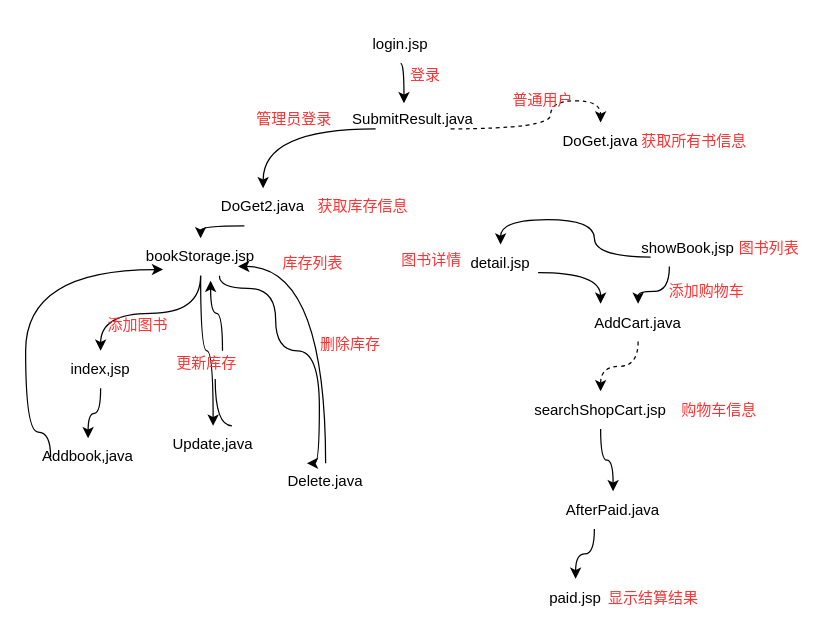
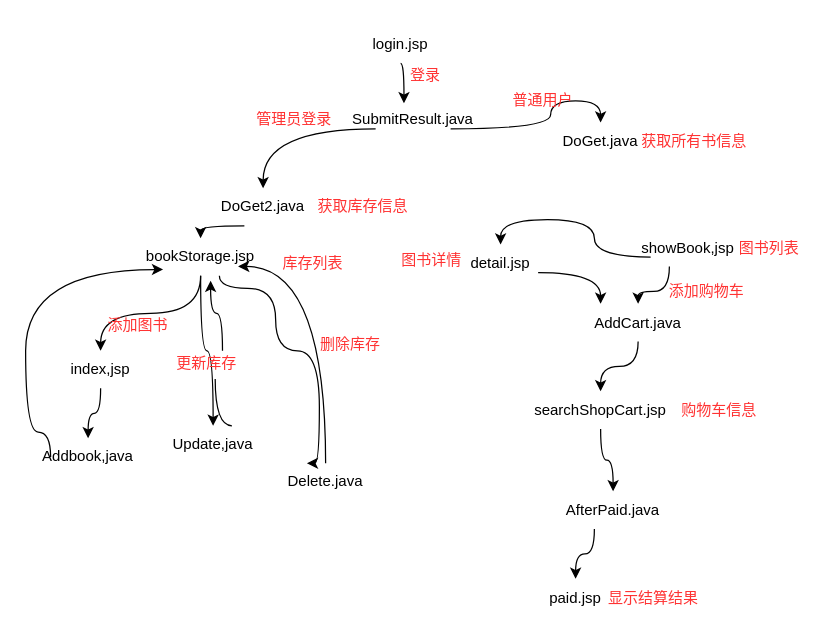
  <mxCell id="0" />
  <mxCell id="1" parent="0" />
  <mxCell id="2" style="edgeStyle=orthogonalEdgeStyle;curved=1;rounded=0;orthogonalLoop=1;jettySize=auto;html=1;exitX=0.5;exitY=1;exitDx=0;exitDy=0;entryX=0.378;entryY=0.067;entryDx=0;entryDy=0;entryPerimeter=0;" edge="1" parent="1" source="3" target="6"><mxGeometry relative="1" as="geometry" /></mxCell>
  <mxCell id="3" value="login.jsp" style="text;html=1;strokeColor=none;fillColor=none;align=center;verticalAlign=middle;whiteSpace=wrap;rounded=0;" vertex="1" parent="1"><mxGeometry x="290" y="20" width="60" height="30" as="geometry" /></mxCell>
  <mxCell id="4" style="edgeStyle=orthogonalEdgeStyle;curved=1;rounded=0;orthogonalLoop=1;jettySize=auto;html=1;exitX=0;exitY=0.75;exitDx=0;exitDy=0;entryX=0.5;entryY=0;entryDx=0;entryDy=0;" edge="1" parent="1" source="6" target="8"><mxGeometry relative="1" as="geometry" /></mxCell>
- <mxCell id="5" style="edgeStyle=orthogonalEdgeStyle;curved=1;rounded=0;orthogonalLoop=1;jettySize=auto;html=1;exitX=1;exitY=0.75;exitDx=0;exitDy=0;entryX=0.5;entryY=0;entryDx=0;entryDy=0;dashed=1;" edge="1" parent="1" source="6" target="9"><mxGeometry relative="1" as="geometry"><mxPoint x="510" y="80" as="targetPoint" /><Array as="points"><mxPoint x="440" y="103" /><mxPoint x="440" y="80" /><mxPoint x="480" y="80" /></Array></mxGeometry></mxCell>
+ <mxCell id="5" style="edgeStyle=orthogonalEdgeStyle;curved=1;rounded=0;orthogonalLoop=1;jettySize=auto;html=1;exitX=1;exitY=0.75;exitDx=0;exitDy=0;entryX=0.5;entryY=0;entryDx=0;entryDy=0;" edge="1" parent="1" source="6" target="9"><mxGeometry relative="1" as="geometry"><mxPoint x="510" y="80" as="targetPoint" /><Array as="points"><mxPoint x="440" y="103" /><mxPoint x="440" y="80" /><mxPoint x="480" y="80" /></Array></mxGeometry></mxCell>
  <mxCell id="6" value="SubmitResult.java" style="text;html=1;strokeColor=none;fillColor=none;align=center;verticalAlign=middle;whiteSpace=wrap;rounded=0;" vertex="1" parent="1"><mxGeometry x="300" y="80" width="60" height="30" as="geometry" /></mxCell>
  <mxCell id="7" style="edgeStyle=orthogonalEdgeStyle;curved=1;rounded=0;orthogonalLoop=1;jettySize=auto;html=1;exitX=0.25;exitY=1;exitDx=0;exitDy=0;entryX=0.5;entryY=0;entryDx=0;entryDy=0;" edge="1" parent="1" source="8" target="13"><mxGeometry relative="1" as="geometry" /></mxCell>
  <mxCell id="8" value="DoGet2.java" style="text;html=1;strokeColor=none;fillColor=none;align=center;verticalAlign=middle;whiteSpace=wrap;rounded=0;" vertex="1" parent="1"><mxGeometry x="180" y="150" width="60" height="30" as="geometry" /></mxCell>
  <mxCell id="9" value="DoGet.java" style="text;html=1;strokeColor=none;fillColor=none;align=center;verticalAlign=middle;whiteSpace=wrap;rounded=0;" vertex="1" parent="1"><mxGeometry x="450" y="97.5" width="60" height="30" as="geometry" /></mxCell>
  <mxCell id="10" style="edgeStyle=orthogonalEdgeStyle;curved=1;rounded=0;orthogonalLoop=1;jettySize=auto;html=1;exitX=0.5;exitY=1;exitDx=0;exitDy=0;entryX=0.5;entryY=0;entryDx=0;entryDy=0;" edge="1" parent="1" source="13" target="15"><mxGeometry relative="1" as="geometry" /></mxCell>
  <mxCell id="11" style="edgeStyle=orthogonalEdgeStyle;curved=1;rounded=0;orthogonalLoop=1;jettySize=auto;html=1;exitX=0.5;exitY=1;exitDx=0;exitDy=0;entryX=0.5;entryY=0;entryDx=0;entryDy=0;" edge="1" parent="1" source="13" target="17"><mxGeometry relative="1" as="geometry" /></mxCell>
  <mxCell id="12" style="edgeStyle=orthogonalEdgeStyle;curved=1;rounded=0;orthogonalLoop=1;jettySize=auto;html=1;exitX=0.75;exitY=1;exitDx=0;exitDy=0;entryX=0.25;entryY=0;entryDx=0;entryDy=0;" edge="1" parent="1" source="13" target="19"><mxGeometry relative="1" as="geometry"><Array as="points"><mxPoint x="220" y="230" /><mxPoint x="220" y="280" /><mxPoint x="255" y="280" /></Array></mxGeometry></mxCell>
  <mxCell id="13" value="bookStorage.jsp" style="text;html=1;strokeColor=none;fillColor=none;align=center;verticalAlign=middle;whiteSpace=wrap;rounded=0;" vertex="1" parent="1"><mxGeometry x="130" y="190" width="60" height="30" as="geometry" /></mxCell>
  <mxCell id="14" style="edgeStyle=orthogonalEdgeStyle;curved=1;rounded=0;orthogonalLoop=1;jettySize=auto;html=1;exitX=0.5;exitY=1;exitDx=0;exitDy=0;" edge="1" parent="1" source="15" target="21"><mxGeometry relative="1" as="geometry" /></mxCell>
  <mxCell id="15" value="index,jsp" style="text;html=1;strokeColor=none;fillColor=none;align=center;verticalAlign=middle;whiteSpace=wrap;rounded=0;" vertex="1" parent="1"><mxGeometry x="50" y="280" width="60" height="30" as="geometry" /></mxCell>
  <mxCell id="16" style="edgeStyle=orthogonalEdgeStyle;curved=1;rounded=0;orthogonalLoop=1;jettySize=auto;html=1;exitX=0.75;exitY=0;exitDx=0;exitDy=0;entryX=0.633;entryY=1.133;entryDx=0;entryDy=0;entryPerimeter=0;startArrow=none;" edge="1" parent="1" source="45" target="13"><mxGeometry relative="1" as="geometry" /></mxCell>
  <mxCell id="17" value="Update,java" style="text;html=1;strokeColor=none;fillColor=none;align=center;verticalAlign=middle;whiteSpace=wrap;rounded=0;" vertex="1" parent="1"><mxGeometry x="140" y="340" width="60" height="30" as="geometry" /></mxCell>
  <mxCell id="18" style="edgeStyle=orthogonalEdgeStyle;curved=1;rounded=0;orthogonalLoop=1;jettySize=auto;html=1;exitX=0.5;exitY=0;exitDx=0;exitDy=0;entryX=1;entryY=0.75;entryDx=0;entryDy=0;" edge="1" parent="1" source="19" target="13"><mxGeometry relative="1" as="geometry" /></mxCell>
  <mxCell id="19" value="Delete.java" style="text;html=1;strokeColor=none;fillColor=none;align=center;verticalAlign=middle;whiteSpace=wrap;rounded=0;" vertex="1" parent="1"><mxGeometry x="230" y="370" width="60" height="30" as="geometry" /></mxCell>
  <mxCell id="20" style="edgeStyle=orthogonalEdgeStyle;curved=1;rounded=0;orthogonalLoop=1;jettySize=auto;html=1;exitX=0;exitY=0.5;exitDx=0;exitDy=0;" edge="1" parent="1" source="21" target="13"><mxGeometry relative="1" as="geometry"><Array as="points"><mxPoint y="345" x="20" /><mxPoint y="215" x="20" /></Array></mxGeometry></mxCell>
  <mxCell id="21" value="Addbook,java" style="text;html=1;strokeColor=none;fillColor=none;align=center;verticalAlign=middle;whiteSpace=wrap;rounded=0;" vertex="1" parent="1"><mxGeometry x="40" y="350" width="60" height="30" as="geometry" /></mxCell>
  <mxCell id="22" style="edgeStyle=orthogonalEdgeStyle;curved=1;rounded=0;orthogonalLoop=1;jettySize=auto;html=1;exitX=0;exitY=0.75;exitDx=0;exitDy=0;entryX=0.5;entryY=0;entryDx=0;entryDy=0;" edge="1" parent="1" source="24" target="26"><mxGeometry relative="1" as="geometry" /></mxCell>
  <mxCell id="23" style="edgeStyle=orthogonalEdgeStyle;curved=1;rounded=0;orthogonalLoop=1;jettySize=auto;html=1;exitX=0.25;exitY=1;exitDx=0;exitDy=0;" edge="1" parent="1" source="24" target="28"><mxGeometry relative="1" as="geometry" /></mxCell>
  <mxCell id="24" value="showBook,jsp" style="text;html=1;strokeColor=none;fillColor=none;align=center;verticalAlign=middle;whiteSpace=wrap;rounded=0;" vertex="1" parent="1"><mxGeometry x="520" y="182.5" width="60" height="30" as="geometry" /></mxCell>
  <mxCell id="25" style="edgeStyle=orthogonalEdgeStyle;curved=1;rounded=0;orthogonalLoop=1;jettySize=auto;html=1;exitX=1;exitY=0.75;exitDx=0;exitDy=0;entryX=0;entryY=0;entryDx=0;entryDy=0;fontColor=#FF3333;" edge="1" parent="1" source="26" target="28"><mxGeometry relative="1" as="geometry" /></mxCell>
  <mxCell id="26" value="detail.jsp" style="text;html=1;strokeColor=none;fillColor=none;align=center;verticalAlign=middle;whiteSpace=wrap;rounded=0;" vertex="1" parent="1"><mxGeometry x="370" y="195" width="60" height="30" as="geometry" /></mxCell>
- <mxCell id="27" style="edgeStyle=orthogonalEdgeStyle;curved=1;rounded=0;orthogonalLoop=1;jettySize=auto;html=1;exitX=0.5;exitY=1;exitDx=0;exitDy=0;dashed=1;" edge="1" parent="1" source="28" target="30"><mxGeometry relative="1" as="geometry" /></mxCell>
+ <mxCell id="27" style="edgeStyle=orthogonalEdgeStyle;curved=1;rounded=0;orthogonalLoop=1;jettySize=auto;html=1;exitX=0.5;exitY=1;exitDx=0;exitDy=0;" edge="1" parent="1" source="28" target="30"><mxGeometry relative="1" as="geometry" /></mxCell>
  <mxCell id="28" value="AddCart.java" style="text;html=1;strokeColor=none;fillColor=none;align=center;verticalAlign=middle;whiteSpace=wrap;rounded=0;" vertex="1" parent="1"><mxGeometry x="480" y="242.5" width="60" height="30" as="geometry" /></mxCell>
  <mxCell id="29" style="edgeStyle=orthogonalEdgeStyle;curved=1;rounded=0;orthogonalLoop=1;jettySize=auto;html=1;exitX=0.5;exitY=1;exitDx=0;exitDy=0;entryX=0.5;entryY=0;entryDx=0;entryDy=0;" edge="1" parent="1" source="30" target="32"><mxGeometry relative="1" as="geometry" /></mxCell>
  <mxCell id="30" value="searchShopCart.jsp" style="text;html=1;strokeColor=none;fillColor=none;align=center;verticalAlign=middle;whiteSpace=wrap;rounded=0;" vertex="1" parent="1"><mxGeometry x="440" y="312.5" width="80" height="30" as="geometry" /></mxCell>
  <mxCell id="31" style="edgeStyle=orthogonalEdgeStyle;curved=1;rounded=0;orthogonalLoop=1;jettySize=auto;html=1;exitX=0.25;exitY=1;exitDx=0;exitDy=0;" edge="1" parent="1" source="32" target="33"><mxGeometry relative="1" as="geometry" /></mxCell>
  <mxCell id="32" value="AfterPaid.java" style="text;html=1;strokeColor=none;fillColor=none;align=center;verticalAlign=middle;whiteSpace=wrap;rounded=0;" vertex="1" parent="1"><mxGeometry x="460" y="392.5" width="60" height="30" as="geometry" /></mxCell>
  <mxCell id="33" value="paid.jsp" style="text;html=1;strokeColor=none;fillColor=none;align=center;verticalAlign=middle;whiteSpace=wrap;rounded=0;" vertex="1" parent="1"><mxGeometry x="430" y="462.5" width="60" height="30" as="geometry" /></mxCell>
  <mxCell id="34" value="登录" style="text;html=1;strokeColor=none;fillColor=none;align=center;verticalAlign=middle;whiteSpace=wrap;rounded=0;fontColor=#FF3333;" vertex="1" parent="1"><mxGeometry x="310" y="50" width="60" height="20" as="geometry" /></mxCell>
  <mxCell id="35" value="管理员登录" style="text;html=1;strokeColor=none;fillColor=none;align=center;verticalAlign=middle;whiteSpace=wrap;rounded=0;fontColor=#FF3333;" vertex="1" parent="1"><mxGeometry x="200" y="85" width="70" height="20" as="geometry" /></mxCell>
  <mxCell id="36" value="普通用户" style="text;html=1;strokeColor=none;fillColor=none;align=center;verticalAlign=middle;whiteSpace=wrap;rounded=0;fontColor=#FF3333;" vertex="1" parent="1"><mxGeometry x="399" y="70" width="70" height="20" as="geometry" /></mxCell>
  <mxCell id="37" value="获取所有书信息" style="text;html=1;strokeColor=none;fillColor=none;align=center;verticalAlign=middle;whiteSpace=wrap;rounded=0;fontColor=#FF3333;" vertex="1" parent="1"><mxGeometry x="510" y="97.5" width="90" height="30" as="geometry" /></mxCell>
  <mxCell id="38" value="图书列表" style="text;html=1;strokeColor=none;fillColor=none;align=center;verticalAlign=middle;whiteSpace=wrap;rounded=0;fontColor=#FF3333;" vertex="1" parent="1"><mxGeometry x="580" y="182.5" width="70" height="30" as="geometry" /></mxCell>
  <mxCell id="39" value="图书详情" style="text;html=1;strokeColor=none;fillColor=none;align=center;verticalAlign=middle;whiteSpace=wrap;rounded=0;fontColor=#FF3333;" vertex="1" parent="1"><mxGeometry x="310" y="192.5" width="70" height="30" as="geometry" /></mxCell>
  <mxCell id="40" value="添加购物车" style="text;html=1;strokeColor=none;fillColor=none;align=center;verticalAlign=middle;whiteSpace=wrap;rounded=0;fontColor=#FF3333;" vertex="1" parent="1"><mxGeometry x="530" y="222.5" width="70" height="20" as="geometry" /></mxCell>
  <mxCell id="41" value="购物车信息" style="text;html=1;strokeColor=none;fillColor=none;align=center;verticalAlign=middle;whiteSpace=wrap;rounded=0;fontColor=#FF3333;" vertex="1" parent="1"><mxGeometry x="540" y="317.5" width="70" height="20" as="geometry" /></mxCell>
  <mxCell id="42" value="获取库存信息" style="text;html=1;strokeColor=none;fillColor=none;align=center;verticalAlign=middle;whiteSpace=wrap;rounded=0;fontColor=#FF3333;" vertex="1" parent="1"><mxGeometry x="250" y="155" width="80" height="20" as="geometry" /></mxCell>
  <mxCell id="43" value="库存列表" style="text;html=1;strokeColor=none;fillColor=none;align=center;verticalAlign=middle;whiteSpace=wrap;rounded=0;fontColor=#FF3333;" vertex="1" parent="1"><mxGeometry x="210" y="200" width="80" height="20" as="geometry" /></mxCell>
  <mxCell id="44" value="添加图书" style="text;html=1;strokeColor=none;fillColor=none;align=center;verticalAlign=middle;whiteSpace=wrap;rounded=0;fontColor=#FF3333;" vertex="1" parent="1"><mxGeometry x="70" y="250" width="80" height="20" as="geometry" /></mxCell>
  <mxCell id="45" value="更新库存" style="text;html=1;strokeColor=none;fillColor=none;align=center;verticalAlign=middle;whiteSpace=wrap;rounded=0;fontColor=#FF3333;" vertex="1" parent="1"><mxGeometry x="140" y="280" width="50" height="20" as="geometry" /></mxCell>
  <mxCell id="46" value="" style="edgeStyle=orthogonalEdgeStyle;curved=1;rounded=0;orthogonalLoop=1;jettySize=auto;html=1;exitX=0.75;exitY=0;exitDx=0;exitDy=0;entryX=0.633;entryY=1.133;entryDx=0;entryDy=0;entryPerimeter=0;endArrow=none;" edge="1" parent="1" source="17" target="45"><mxGeometry relative="1" as="geometry"><mxPoint x="185" y="340" as="sourcePoint" /><mxPoint x="167.98" y="223.99" as="targetPoint" /></mxGeometry></mxCell>
  <mxCell id="47" value="删除库存" style="text;html=1;strokeColor=none;fillColor=none;align=center;verticalAlign=middle;whiteSpace=wrap;rounded=0;fontColor=#FF3333;" vertex="1" parent="1"><mxGeometry x="240" y="265" width="80" height="20" as="geometry" /></mxCell>
  <mxCell id="48" value="显示结算结果" style="text;html=1;strokeColor=none;fillColor=none;align=center;verticalAlign=middle;whiteSpace=wrap;rounded=0;fontColor=#FF3333;" vertex="1" parent="1"><mxGeometry x="480" y="467.5" width="85" height="20" as="geometry" /></mxCell>
